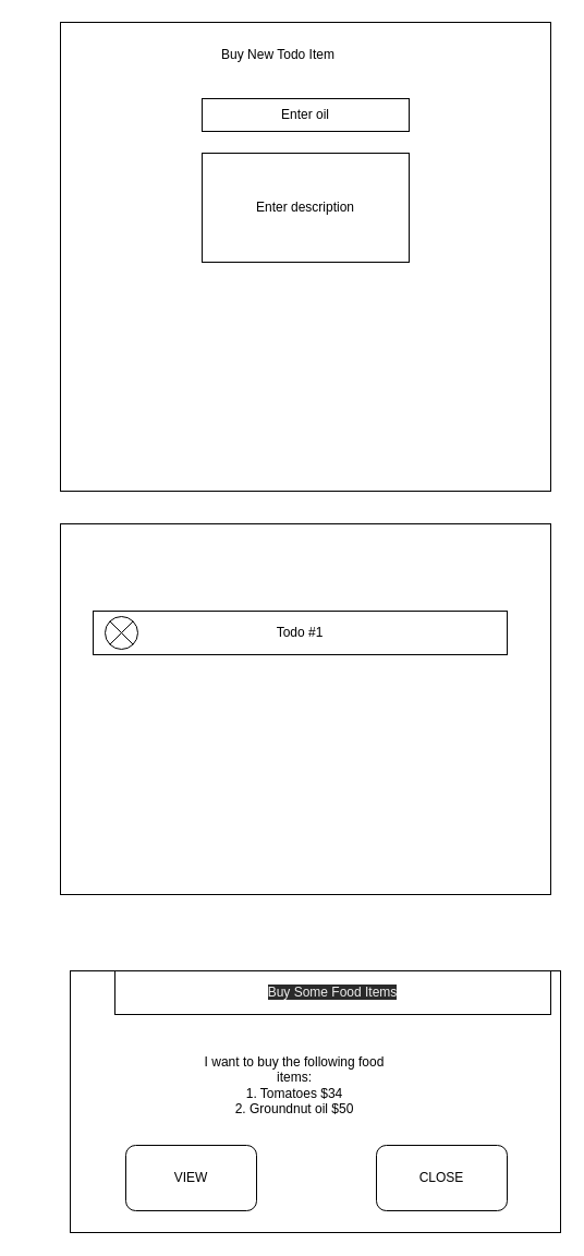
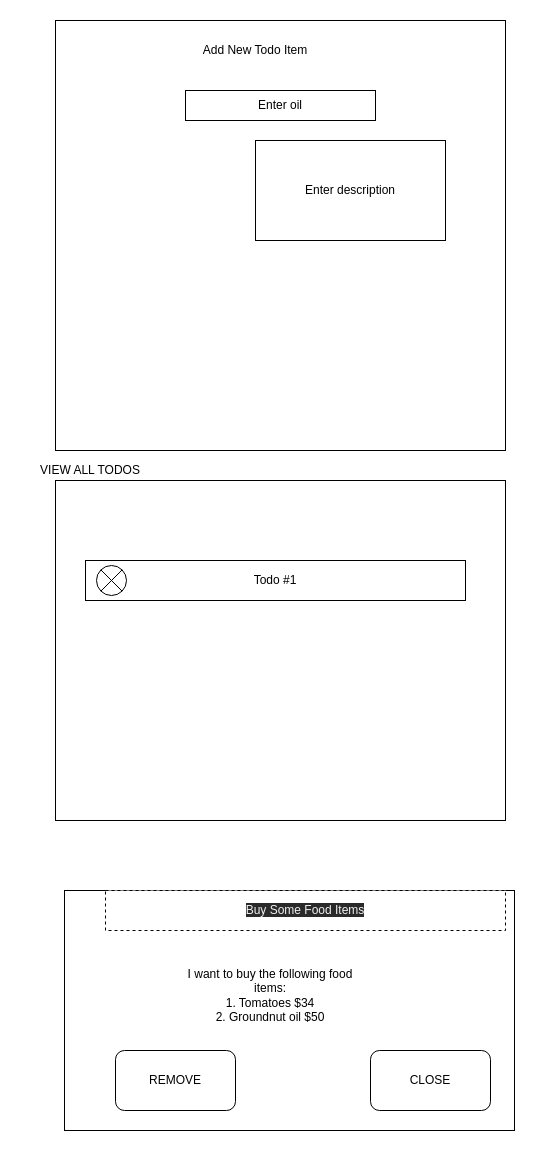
  <mxCell id="0" />
  <mxCell id="1" parent="0" />
  <mxCell id="2" value="" style="rounded=0;whiteSpace=wrap;html=1;" parent="1" vertex="1"><mxGeometry x="55" y="20" width="450" height="430" as="geometry" /></mxCell>
- <mxCell id="3" value="Buy New Todo Item" style="text;html=1;strokeColor=none;fillColor=none;align=center;verticalAlign=middle;whiteSpace=wrap;rounded=0;" parent="1" vertex="1"><mxGeometry x="185" y="40" width="140" height="20" as="geometry" /></mxCell>
+ <mxCell id="3" value="Add New Todo Item" style="text;html=1;strokeColor=none;fillColor=none;align=center;verticalAlign=middle;whiteSpace=wrap;rounded=0;" parent="1" vertex="1"><mxGeometry x="185" y="40" width="140" height="20" as="geometry" /></mxCell>
  <mxCell id="4" value="Enter oil" style="rounded=0;whiteSpace=wrap;html=1;" parent="1" vertex="1"><mxGeometry x="185" y="90" width="190" height="30" as="geometry" /></mxCell>
- <mxCell id="5" value="Enter description" style="rounded=0;whiteSpace=wrap;html=1;" parent="1" vertex="1"><mxGeometry x="185" y="140" width="190" height="100" as="geometry" /></mxCell>
+ <mxCell id="5" value="Enter description" style="rounded=0;whiteSpace=wrap;html=1;" parent="1" vertex="1"><mxGeometry x="255" y="140" width="190" height="100" as="geometry" /></mxCell>
  <mxCell id="6" value="" style="rounded=0;whiteSpace=wrap;html=1;" parent="1" vertex="1"><mxGeometry x="55" y="480" width="450" height="340" as="geometry" /></mxCell>
+ <mxCell id="7" value="VIEW ALL TODOS" style="text;html=1;strokeColor=none;fillColor=none;align=center;verticalAlign=middle;whiteSpace=wrap;rounded=0;" parent="1" vertex="1"><mxGeometry x="20" y="460" width="140" height="20" as="geometry" /></mxCell>
  <mxCell id="8" value="Todo #1" style="rounded=0;whiteSpace=wrap;html=1;" parent="1" vertex="1"><mxGeometry x="85" y="560" width="380" height="40" as="geometry" /></mxCell>
  <mxCell id="9" value="" style="shape=sumEllipse;perimeter=ellipsePerimeter;whiteSpace=wrap;html=1;backgroundOutline=1;" parent="1" vertex="1"><mxGeometry x="96" y="565" width="30" height="30" as="geometry" /></mxCell>
  <mxCell id="10" value="" style="rounded=0;whiteSpace=wrap;html=1;" parent="1" vertex="1"><mxGeometry x="64" y="890" width="450" height="240" as="geometry" /></mxCell>
  <mxCell id="11" value="I want to buy the following food items:&lt;br&gt;1. Tomatoes $34&lt;br&gt;2. Groundnut oil $50" style="text;html=1;strokeColor=none;fillColor=none;align=center;verticalAlign=middle;whiteSpace=wrap;rounded=0;" parent="1" vertex="1"><mxGeometry x="185" y="950" width="170" height="90" as="geometry" /></mxCell>
- <mxCell id="12" value="VIEW" style="rounded=1;whiteSpace=wrap;html=1;" vertex="1" parent="1"><mxGeometry x="115" y="1050" width="120" height="60" as="geometry" /></mxCell>
- <mxCell id="13" value="CLOSE" style="rounded=1;whiteSpace=wrap;html=1;" vertex="1" parent="1"><mxGeometry x="345" y="1050" width="120" height="60" as="geometry" /></mxCell>
- <mxCell id="14" value="&lt;meta charset=&quot;utf-8&quot;&gt;&lt;span style=&quot;color: rgb(240, 240, 240); font-family: Helvetica; font-size: 12px; font-style: normal; font-variant-ligatures: normal; font-variant-caps: normal; font-weight: 400; letter-spacing: normal; orphans: 2; text-align: center; text-indent: 0px; text-transform: none; widows: 2; word-spacing: 0px; -webkit-text-stroke-width: 0px; background-color: rgb(42, 42, 42); text-decoration-style: initial; text-decoration-color: initial; float: none; display: inline !important;&quot;&gt;Buy Some Food Items&lt;/span&gt;" style="rounded=0;whiteSpace=wrap;html=1;" vertex="1" parent="1"><mxGeometry x="105" y="890" width="400" height="40" as="geometry" /></mxCell>
+ <mxCell id="12" value="REMOVE" style="rounded=1;whiteSpace=wrap;html=1;" vertex="1" parent="1"><mxGeometry x="115" y="1050" width="120" height="60" as="geometry" /></mxCell>
+ <mxCell id="13" value="CLOSE" style="rounded=1;whiteSpace=wrap;html=1;" vertex="1" parent="1"><mxGeometry x="370" y="1050" width="120" height="60" as="geometry" /></mxCell>
+ <mxCell id="14" value="&lt;meta charset=&quot;utf-8&quot;&gt;&lt;span style=&quot;color: rgb(240, 240, 240); font-family: Helvetica; font-size: 12px; font-style: normal; font-variant-ligatures: normal; font-variant-caps: normal; font-weight: 400; letter-spacing: normal; orphans: 2; text-align: center; text-indent: 0px; text-transform: none; widows: 2; word-spacing: 0px; -webkit-text-stroke-width: 0px; background-color: rgb(42, 42, 42); text-decoration-style: initial; text-decoration-color: initial; float: none; display: inline !important;&quot;&gt;Buy Some Food Items&lt;/span&gt;" style="rounded=0;whiteSpace=wrap;html=1;dashed=1;" vertex="1" parent="1"><mxGeometry x="105" y="890" width="400" height="40" as="geometry" /></mxCell>
